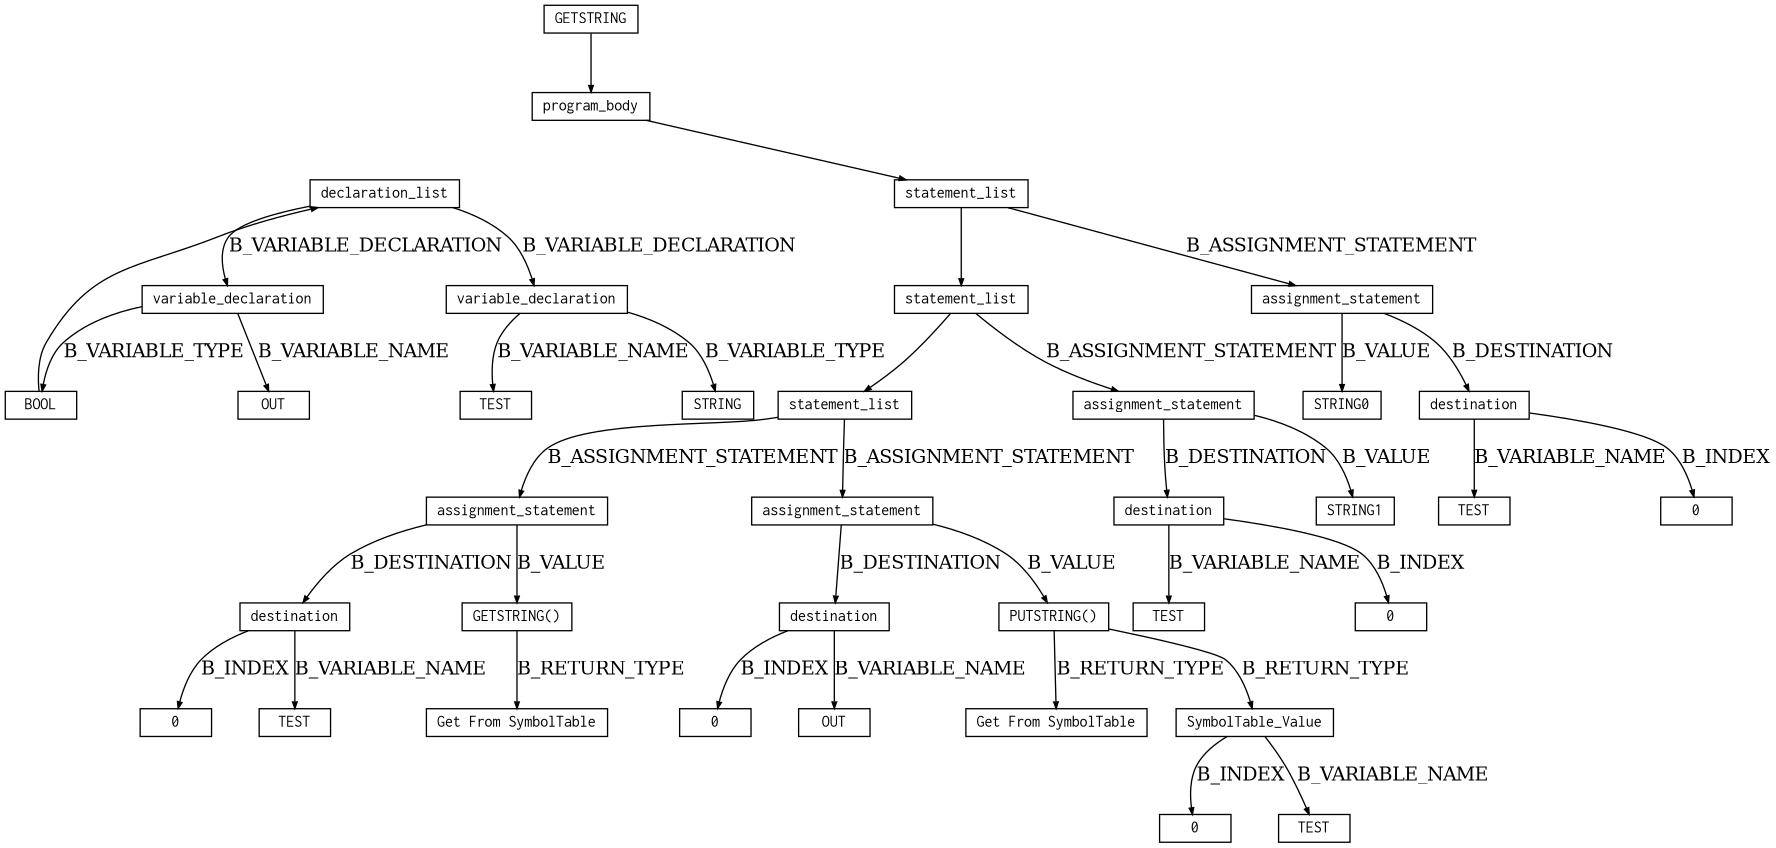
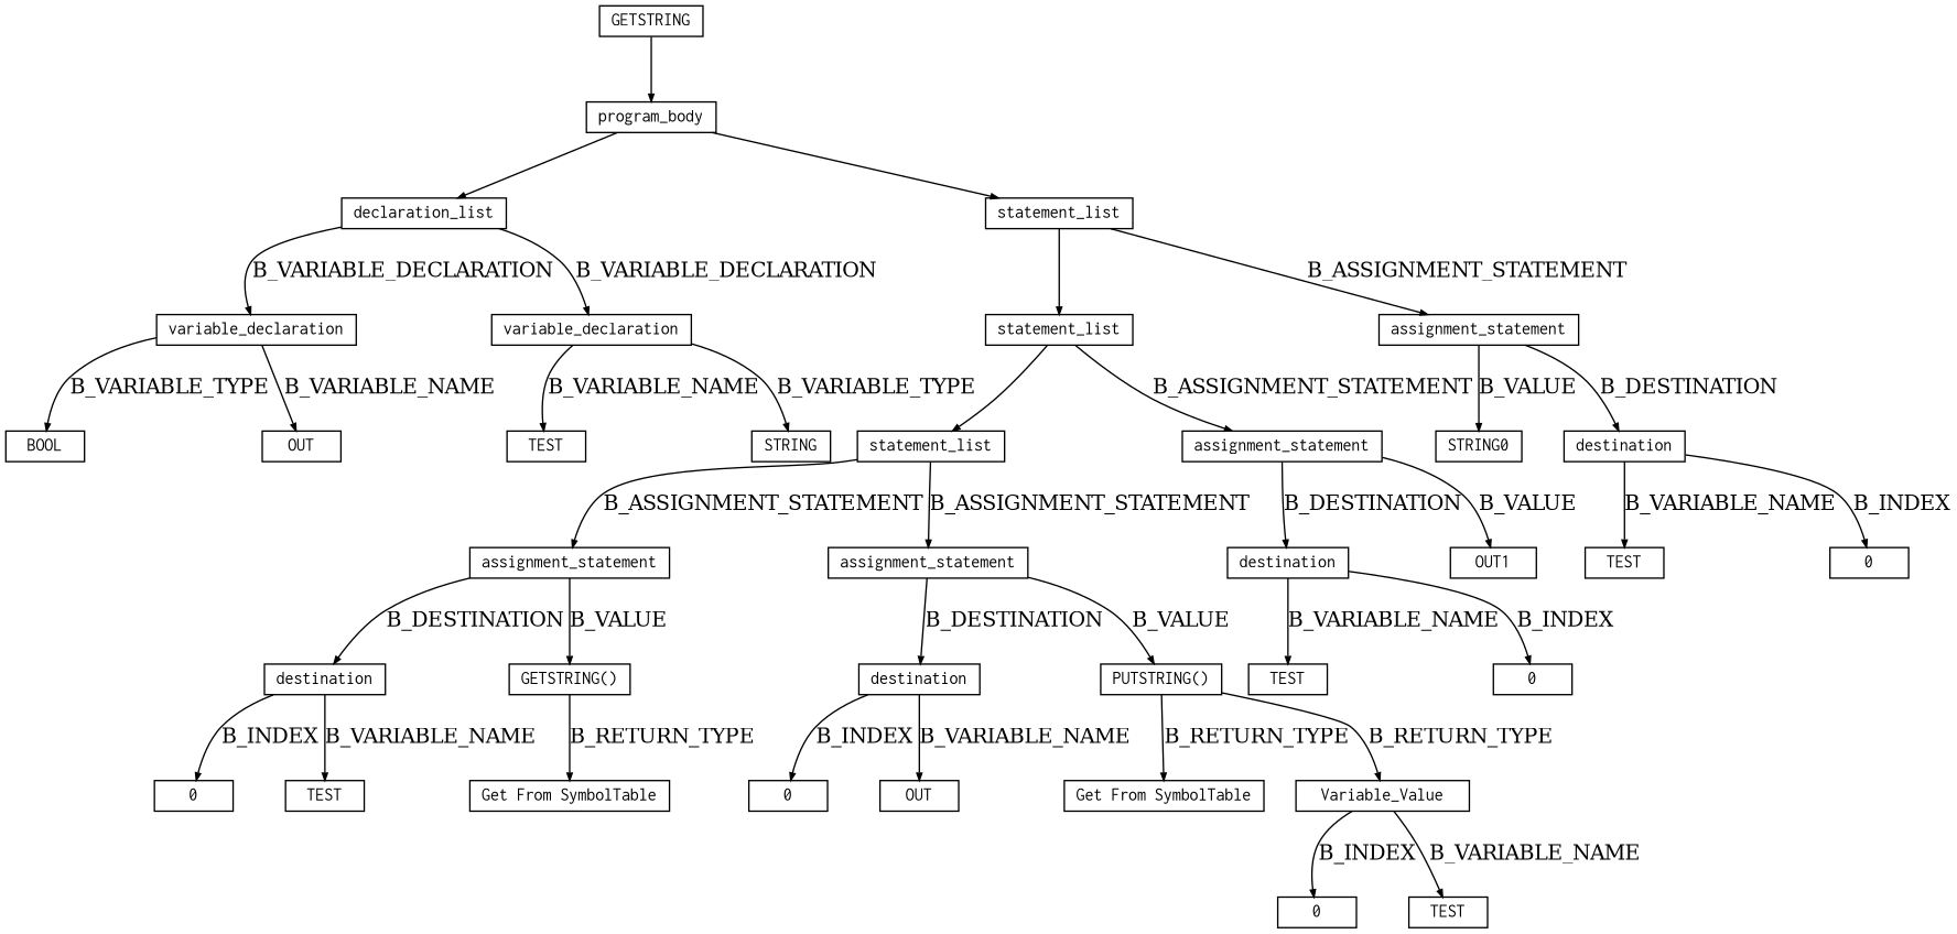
  digraph {
    ranksep=.6
    node [fontname=Courier fontsize=12 shape=box]
    edge [arrowsize=.5]
    n1 [height=.1 label=GETSTRING]
    n2 [height=.1 label=program_body]
    n3 [height=.1 label=declaration_list]
    n4 [height=.1 label=statement_list]
    n5 [height=.1 label=variable_declaration]
    n6 [height=.1 label=variable_declaration]
    n7 [height=.1 label=assignment_statement]
    n8 [height=.1 label=statement_list]
    n9 [height=.1 label=STRING]
    n10 [height=.1 label=TEST]
    n11 [height=.1 label=BOOL]
    n12 [height=.1 label=OUT]
    n13 [height=.1 label=destination]
    n14 [height=.1 label=STRING0]
    n15 [height=.1 label=assignment_statement]
    n16 [height=.1 label=statement_list]
    n17 [height=.1 label=TEST]
    n18 [height=.1 label=0]
    n19 [height=.1 label=destination]
-   n20 [height=.1 label=STRING1]
+   n20 [height=.1 label=OUT1]
    n21 [height=.1 label=assignment_statement]
    n22 [height=.1 label=assignment_statement]
    n23 [height=.1 label=TEST]
    n24 [height=.1 label=0]
    n25 [height=.1 label=destination]
    n26 [height=.1 label="GETSTRING()"]
    n27 [height=.1 label=destination]
    n28 [height=.1 label="PUTSTRING()"]
    n29 [height=.1 label=TEST]
    n30 [height=.1 label=0]
    n31 [height=.1 label="Get From SymbolTable"]
    n32 [height=.1 label=OUT]
    n33 [height=.1 label=0]
-   n34 [height=.1 label=SymbolTable_Value]
+   n34 [height=.1 label=Variable_Value]
    n35 [height=.1 label="Get From SymbolTable"]
    n36 [height=.1 label=0]
    n37 [height=.1 label=TEST]
    n1 -> n2
-   n11 -> n3
+   n2 -> n3
    n2 -> n4
    n3 -> n5 [label=B_VARIABLE_DECLARATION]
    n3 -> n6 [label=B_VARIABLE_DECLARATION]
    n4 -> n7 [label=B_ASSIGNMENT_STATEMENT]
    n4 -> n8
    n5 -> n9 [label=B_VARIABLE_TYPE]
    n5 -> n10 [label=B_VARIABLE_NAME]
    n6 -> n11 [label=B_VARIABLE_TYPE]
    n6 -> n12 [label=B_VARIABLE_NAME]
    n7 -> n13 [label=B_DESTINATION]
    n7 -> n14 [label=B_VALUE]
    n8 -> n15 [label=B_ASSIGNMENT_STATEMENT]
    n8 -> n16
    n13 -> n17 [label=B_VARIABLE_NAME]
    n13 -> n18 [label=B_INDEX]
    n15 -> n19 [label=B_DESTINATION]
    n15 -> n20 [label=B_VALUE]
    n16 -> n21 [label=B_ASSIGNMENT_STATEMENT]
    n16 -> n22 [label=B_ASSIGNMENT_STATEMENT]
    n19 -> n23 [label=B_VARIABLE_NAME]
    n19 -> n24 [label=B_INDEX]
    n21 -> n25 [label=B_DESTINATION]
    n21 -> n26 [label=B_VALUE]
    n22 -> n27 [label=B_DESTINATION]
    n22 -> n28 [label=B_VALUE]
    n25 -> n29 [label=B_VARIABLE_NAME]
    n25 -> n30 [label=B_INDEX]
    n26 -> n31 [label=B_RETURN_TYPE]
    n27 -> n32 [label=B_VARIABLE_NAME]
    n27 -> n33 [label=B_INDEX]
    n28 -> n34 [label=B_RETURN_TYPE]
    n28 -> n35 [label=B_RETURN_TYPE]
    n34 -> n36 [label=B_INDEX]
    n34 -> n37 [label=B_VARIABLE_NAME]
  }
